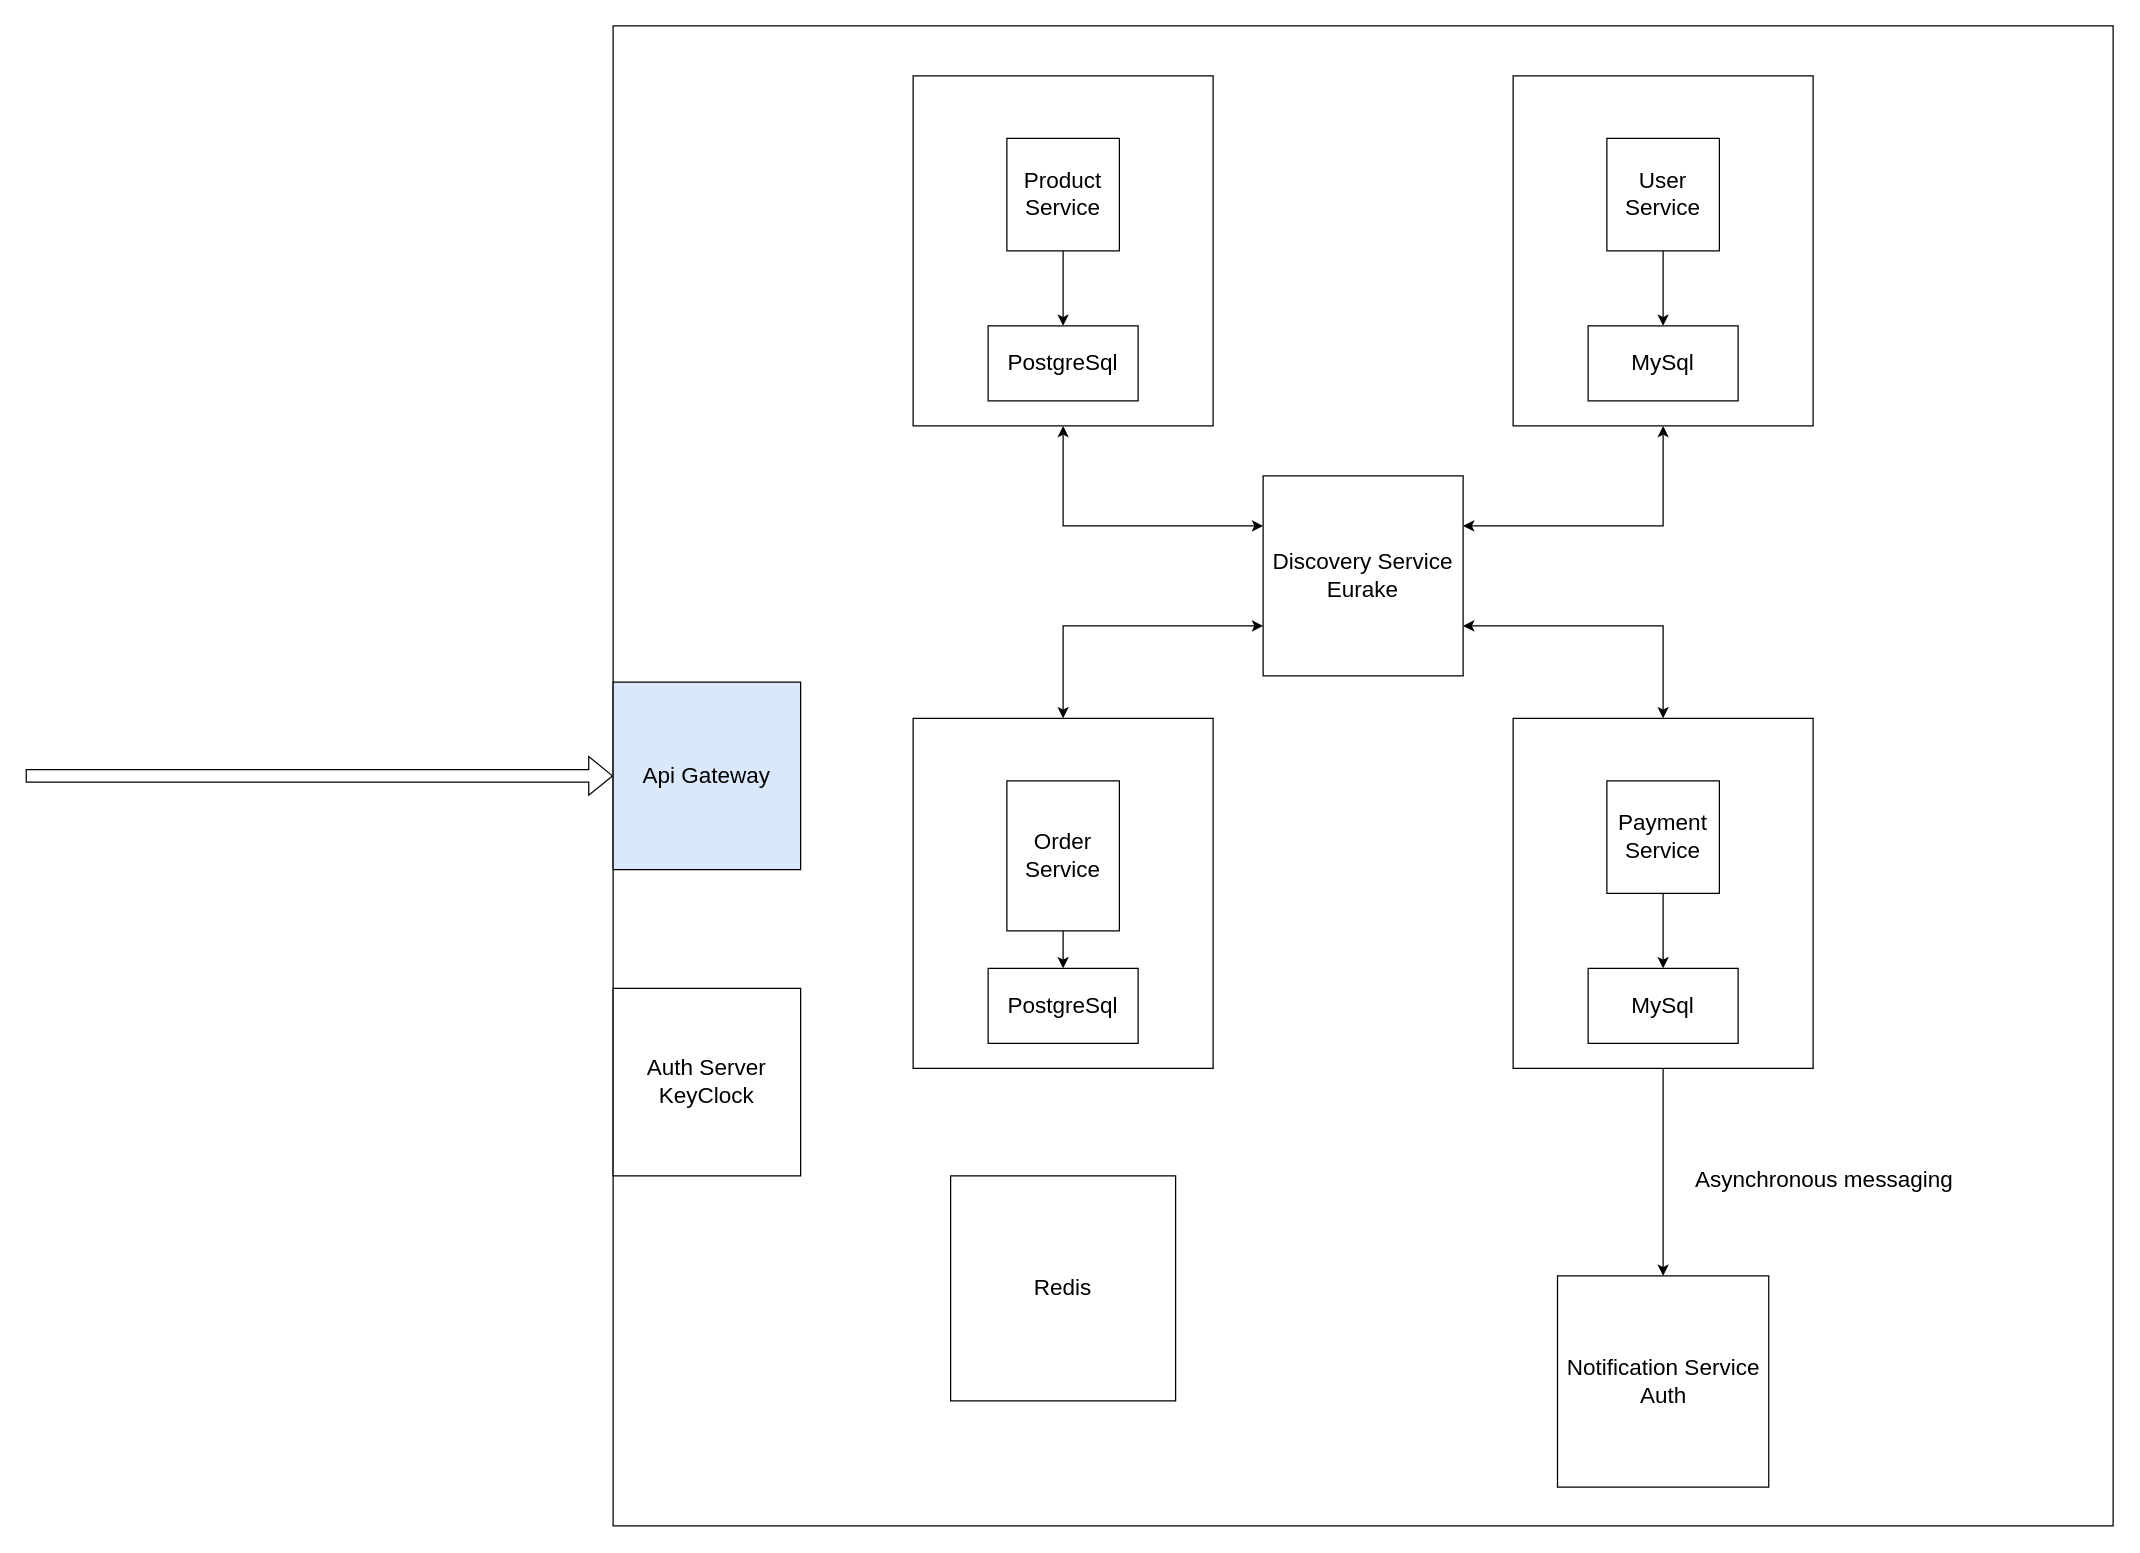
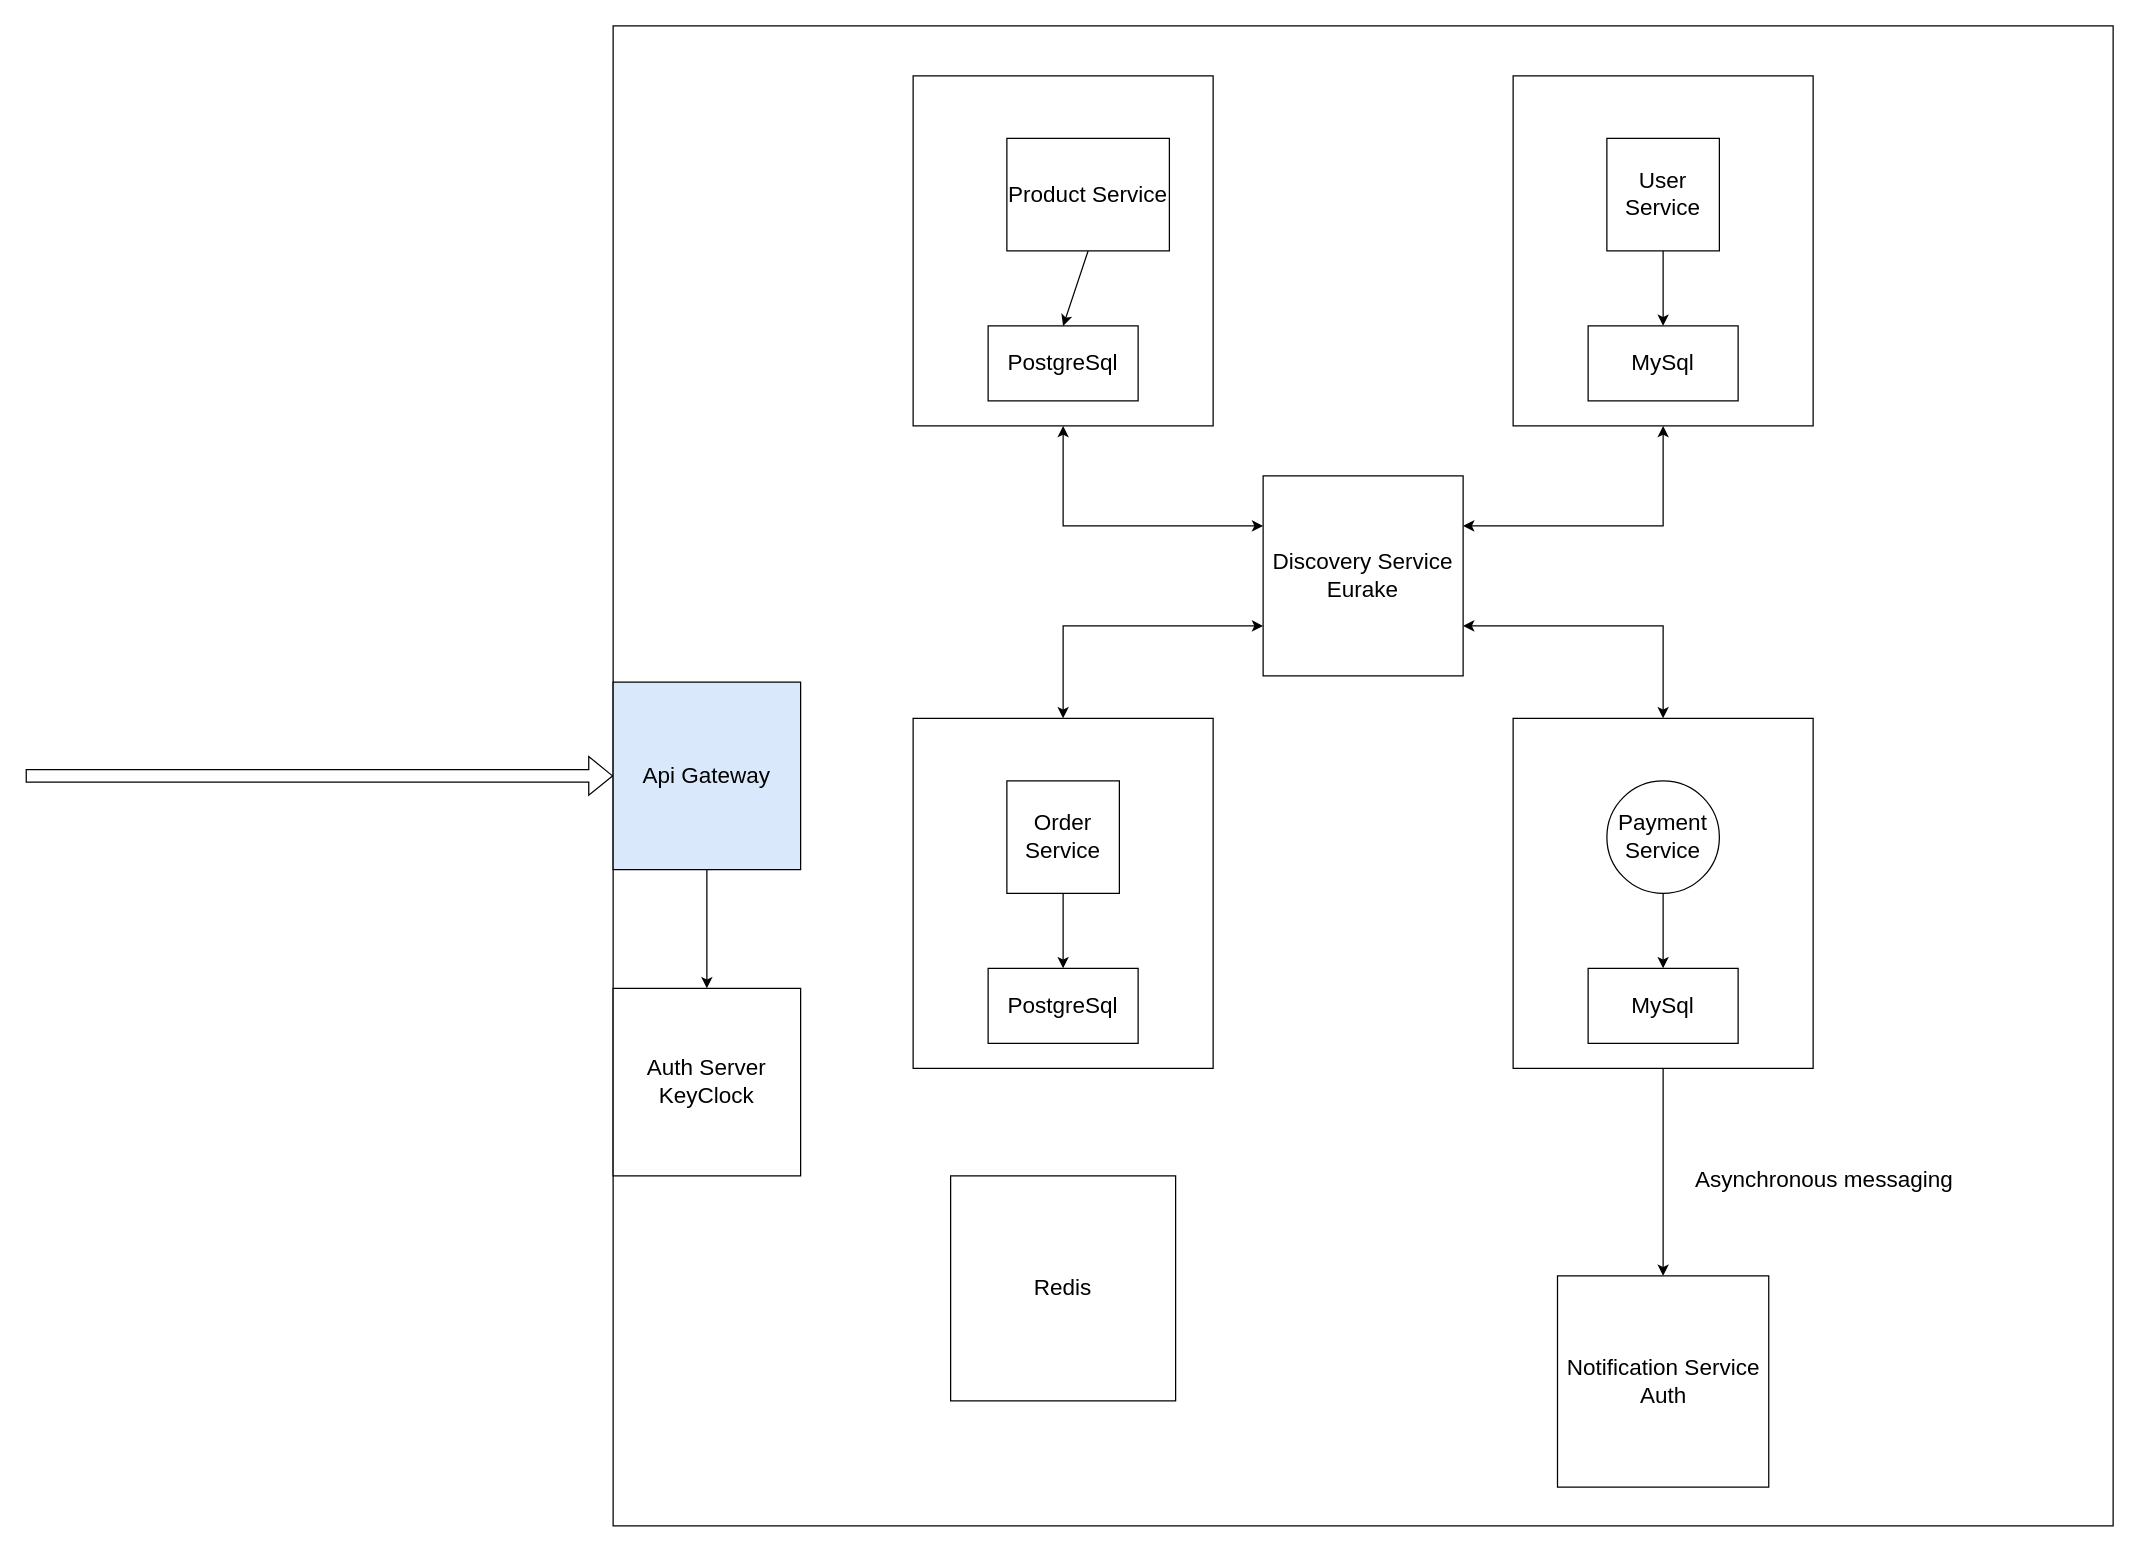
  <mxCell id="0" />
  <mxCell id="1" parent="0" />
  <mxCell id="2" value="" style="whiteSpace=wrap;html=1;aspect=fixed;" vertex="1" parent="1"><mxGeometry x="490" width="1200" height="1200" as="geometry" y="20" /></mxCell>
  <mxCell id="3" value="" style="rounded=0;whiteSpace=wrap;html=1;" vertex="1" parent="1"><mxGeometry x="730" y="60" width="240" height="280" as="geometry" /></mxCell>
- <mxCell id="4" value="&lt;font style=&quot;font-size: 18px;&quot;&gt;Product Service&lt;/font&gt;" style="whiteSpace=wrap;html=1;aspect=fixed;" vertex="1" parent="1"><mxGeometry x="805" y="110" width="90" height="90" as="geometry" /></mxCell>
+ <mxCell id="4" value="&lt;font style=&quot;font-size: 18px;&quot;&gt;Product Service&lt;/font&gt;" style="whiteSpace=wrap;html=1;aspect=fixed;" vertex="1" parent="1"><mxGeometry x="805" y="110" width="130" height="90" as="geometry" /></mxCell>
  <mxCell id="5" value="" style="endArrow=classic;html=1;rounded=0;exitX=0.5;exitY=1;exitDx=0;exitDy=0;entryX=0.5;entryY=0;entryDx=0;entryDy=0;" edge="1" parent="1" source="4" target="6"><mxGeometry width="50" height="50" relative="1" as="geometry"><mxPoint x="840" y="250" as="sourcePoint" /><mxPoint x="890" y="200" as="targetPoint" /></mxGeometry></mxCell>
  <mxCell id="6" value="&lt;font style=&quot;font-size: 18px;&quot;&gt;PostgreSql&lt;/font&gt;" style="rounded=0;whiteSpace=wrap;html=1;" vertex="1" parent="1"><mxGeometry x="790" y="260" width="120" height="60" as="geometry" /></mxCell>
  <mxCell id="7" value="" style="rounded=0;whiteSpace=wrap;html=1;" vertex="1" parent="1"><mxGeometry x="1210" y="60" width="240" height="280" as="geometry" /></mxCell>
  <mxCell id="8" value="&lt;font style=&quot;font-size: 18px;&quot;&gt;User Service&lt;/font&gt;" style="whiteSpace=wrap;html=1;aspect=fixed;" vertex="1" parent="1"><mxGeometry x="1285" y="110" width="90" height="90" as="geometry" /></mxCell>
  <mxCell id="9" value="" style="endArrow=classic;html=1;rounded=0;exitX=0.5;exitY=1;exitDx=0;exitDy=0;entryX=0.5;entryY=0;entryDx=0;entryDy=0;" edge="1" parent="1" source="8" target="10"><mxGeometry width="50" height="50" relative="1" as="geometry"><mxPoint x="1190" y="250" as="sourcePoint" /><mxPoint x="1240" y="200" as="targetPoint" /></mxGeometry></mxCell>
  <mxCell id="10" value="&lt;font style=&quot;font-size: 18px;&quot;&gt;MySql&lt;/font&gt;" style="rounded=0;whiteSpace=wrap;html=1;" vertex="1" parent="1"><mxGeometry x="1270" y="260" width="120" height="60" as="geometry" /></mxCell>
  <mxCell id="11" value="" style="rounded=0;whiteSpace=wrap;html=1;" vertex="1" parent="1"><mxGeometry x="730" y="574" width="240" height="280" as="geometry" /></mxCell>
- <mxCell id="12" value="&lt;font style=&quot;font-size: 18px;&quot;&gt;Order Service&lt;/font&gt;" style="whiteSpace=wrap;html=1;aspect=fixed;" vertex="1" parent="1"><mxGeometry x="805" y="624" width="90" height="120" as="geometry" /></mxCell>
+ <mxCell id="12" value="&lt;font style=&quot;font-size: 18px;&quot;&gt;Order Service&lt;/font&gt;" style="whiteSpace=wrap;html=1;aspect=fixed;" vertex="1" parent="1"><mxGeometry x="805" y="624" width="90" height="90" as="geometry" /></mxCell>
  <mxCell id="13" value="" style="endArrow=classic;html=1;rounded=0;exitX=0.5;exitY=1;exitDx=0;exitDy=0;entryX=0.5;entryY=0;entryDx=0;entryDy=0;" edge="1" parent="1" source="12" target="14"><mxGeometry width="50" height="50" relative="1" as="geometry"><mxPoint x="840" y="764" as="sourcePoint" /><mxPoint x="890" y="714" as="targetPoint" /></mxGeometry></mxCell>
  <mxCell id="14" value="&lt;font style=&quot;font-size: 18px;&quot;&gt;PostgreSql&lt;/font&gt;" style="rounded=0;whiteSpace=wrap;html=1;" vertex="1" parent="1"><mxGeometry x="790" y="774" width="120" height="60" as="geometry" /></mxCell>
  <mxCell id="15" value="" style="rounded=0;whiteSpace=wrap;html=1;" vertex="1" parent="1"><mxGeometry x="1210" y="574" width="240" height="280" as="geometry" /></mxCell>
- <mxCell id="16" value="&lt;font style=&quot;font-size: 18px;&quot;&gt;Payment Service&lt;/font&gt;" style="whiteSpace=wrap;html=1;aspect=fixed;" vertex="1" parent="1"><mxGeometry x="1285" y="624" width="90" height="90" as="geometry" /></mxCell>
+ <mxCell id="16" value="&lt;font style=&quot;font-size: 18px;&quot;&gt;Payment Service&lt;/font&gt;" style="ellipse;whiteSpace=wrap;html=1;aspect=fixed;" vertex="1" parent="1"><mxGeometry x="1285" y="624" width="90" height="90" as="geometry" /></mxCell>
  <mxCell id="17" value="" style="endArrow=classic;html=1;rounded=0;exitX=0.5;exitY=1;exitDx=0;exitDy=0;entryX=0.5;entryY=0;entryDx=0;entryDy=0;" edge="1" parent="1" source="16" target="18"><mxGeometry width="50" height="50" relative="1" as="geometry"><mxPoint x="1320" y="764" as="sourcePoint" /><mxPoint x="1370" y="714" as="targetPoint" /></mxGeometry></mxCell>
  <mxCell id="18" value="&lt;font style=&quot;font-size: 18px;&quot;&gt;MySql&lt;/font&gt;" style="rounded=0;whiteSpace=wrap;html=1;" vertex="1" parent="1"><mxGeometry x="1270" y="774" width="120" height="60" as="geometry" /></mxCell>
  <mxCell id="19" value="&lt;font style=&quot;font-size: 18px;&quot;&gt;Discovery Service&lt;br&gt;Eurake&lt;/font&gt;" style="whiteSpace=wrap;html=1;aspect=fixed;" vertex="1" parent="1"><mxGeometry x="1010" y="380" width="160" height="160" as="geometry" /></mxCell>
  <mxCell id="20" value="" style="endArrow=classic;html=1;rounded=0;exitX=0.5;exitY=1;exitDx=0;exitDy=0;" edge="1" parent="1" source="15" target="21"><mxGeometry width="50" height="50" relative="1" as="geometry"><mxPoint x="1320" y="900" as="sourcePoint" /><mxPoint x="1330" y="960" as="targetPoint" /></mxGeometry></mxCell>
  <mxCell id="21" value="&lt;font style=&quot;font-size: 18px;&quot;&gt;Notification Service&lt;br&gt;Auth&lt;/font&gt;" style="whiteSpace=wrap;html=1;aspect=fixed;" vertex="1" parent="1"><mxGeometry x="1245.5" y="1020" width="169" height="169" as="geometry" /></mxCell>
  <mxCell id="22" value="&lt;p style=&quot;margin: 0cm; font-family: Calibri, sans-serif; text-align: start; text-indent: 35.4pt;&quot; class=&quot;MsoNormal&quot;&gt;&lt;font style=&quot;font-size: 18px;&quot;&gt;Asynchronous messaging&lt;/font&gt;&lt;/p&gt;" style="text;html=1;align=center;verticalAlign=middle;resizable=0;points=[];autosize=1;strokeColor=none;fillColor=none;" vertex="1" parent="1"><mxGeometry x="1295" y="923" width="280" height="40" as="geometry" /></mxCell>
  <mxCell id="23" value="" style="endArrow=classic;startArrow=classic;html=1;rounded=0;exitX=0.5;exitY=0;exitDx=0;exitDy=0;entryX=0;entryY=0.75;entryDx=0;entryDy=0;" edge="1" parent="1" source="11" target="19"><mxGeometry width="50" height="50" relative="1" as="geometry"><mxPoint x="1020" y="610" as="sourcePoint" /><mxPoint x="1070" y="560" as="targetPoint" /><Array as="points"><mxPoint x="850" y="500" /></Array></mxGeometry></mxCell>
  <mxCell id="24" value="" style="endArrow=classic;startArrow=classic;html=1;rounded=0;exitX=0.5;exitY=1;exitDx=0;exitDy=0;entryX=0;entryY=0.25;entryDx=0;entryDy=0;" edge="1" parent="1" source="3" target="19"><mxGeometry width="50" height="50" relative="1" as="geometry"><mxPoint x="870" y="420" as="sourcePoint" /><mxPoint x="920" y="370" as="targetPoint" /><Array as="points"><mxPoint x="850" y="420" /></Array></mxGeometry></mxCell>
  <mxCell id="25" value="" style="endArrow=classic;startArrow=classic;html=1;rounded=0;entryX=0.5;entryY=1;entryDx=0;entryDy=0;exitX=1;exitY=0.25;exitDx=0;exitDy=0;" edge="1" parent="1" source="19" target="7"><mxGeometry width="50" height="50" relative="1" as="geometry"><mxPoint x="1290" y="450" as="sourcePoint" /><mxPoint x="1340" y="400" as="targetPoint" /><Array as="points"><mxPoint x="1330" y="420" /></Array></mxGeometry></mxCell>
  <mxCell id="26" value="" style="endArrow=classic;startArrow=classic;html=1;rounded=0;exitX=1;exitY=0.75;exitDx=0;exitDy=0;entryX=0.5;entryY=0;entryDx=0;entryDy=0;" edge="1" parent="1" source="19" target="15"><mxGeometry width="50" height="50" relative="1" as="geometry"><mxPoint x="1300" y="520" as="sourcePoint" /><mxPoint x="1350" y="470" as="targetPoint" /><Array as="points"><mxPoint x="1330" y="500" /></Array></mxGeometry></mxCell>
  <mxCell id="27" value="" style="shape=flexArrow;endArrow=classic;html=1;rounded=0;entryX=0;entryY=0.5;entryDx=0;entryDy=0;" edge="1" parent="1" target="2"><mxGeometry width="50" height="50" relative="1" as="geometry"><mxPoint x="20" y="620" as="sourcePoint" /><mxPoint x="620" y="590" as="targetPoint" /></mxGeometry></mxCell>
  <mxCell id="28" value="&lt;font style=&quot;font-size: 18px;&quot;&gt;Api Gateway&lt;/font&gt;" style="whiteSpace=wrap;html=1;aspect=fixed;fillColor=#dae8fc;" vertex="1" parent="1"><mxGeometry x="490" y="545" width="150" height="150" as="geometry" /></mxCell>
+ <mxCell id="29" value="" style="endArrow=classic;html=1;rounded=0;exitX=0.5;exitY=1;exitDx=0;exitDy=0;" edge="1" parent="1" source="28" target="30"><mxGeometry width="50" height="50" relative="1" as="geometry"><mxPoint x="570" y="640" as="sourcePoint" /><mxPoint x="570" y="820" as="targetPoint" /></mxGeometry></mxCell>
  <mxCell id="30" value="&lt;font style=&quot;font-size: 18px;&quot;&gt;Auth Server&lt;br&gt;KeyClock&lt;/font&gt;" style="whiteSpace=wrap;html=1;aspect=fixed;" vertex="1" parent="1"><mxGeometry x="490" y="790" width="150" height="150" as="geometry" /></mxCell>
  <mxCell id="31" value="&lt;font style=&quot;font-size: 18px;&quot;&gt;Redis&lt;/font&gt;" style="whiteSpace=wrap;html=1;aspect=fixed;" vertex="1" parent="1"><mxGeometry x="760" y="940" width="180" height="180" as="geometry" /></mxCell>
